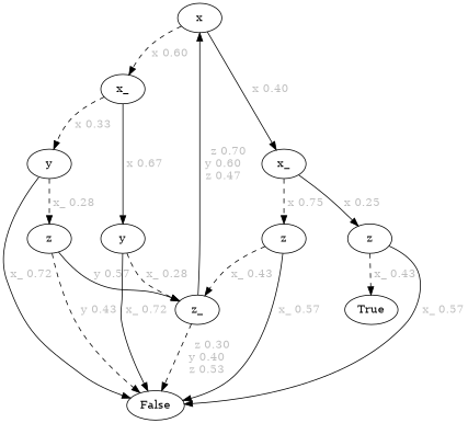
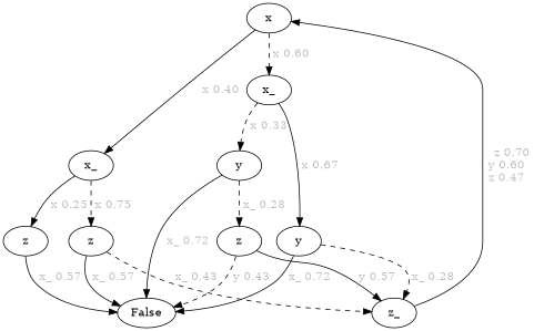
  digraph {
    edge [fontcolor=gray]
    n1 [label=x]
    n2 [label=x_]
    n3 [label=x_]
    n4 [label=y]
    n5 [label=y]
    n6 [label=z]
    n7 [label=z]
    n8 [label=z]
    n9 [label=False]
    n10 [label=z_]
-   n11 [label=True]
    n1 -> n2 [label=" x 0.60\n" style=dashed]
    n1 -> n3 [label=" x 0.40\n"]
    n2 -> n4 [label=" x 0.33\n" style=dashed]
    n2 -> n5 [label=" x 0.67\n"]
    n3 -> n6 [label=" x 0.75\n" style=dashed]
    n3 -> n7 [label=" x 0.25\n"]
    n4 -> n8 [label=" x_ 0.28\n" style=dashed]
    n4 -> n9 [label=" x_ 0.72\n"]
    n5 -> n9 [label=" x_ 0.72\n"]
    n5 -> n10 [label=" x_ 0.28\n" style=dashed]
    n6 -> n9 [label=" x_ 0.57\n"]
    n6 -> n10 [label=" x_ 0.43\n" style=dashed]
    n7 -> n9 [label=" x_ 0.57\n"]
-   n7 -> n11 [label=" x_ 0.43\n" style=dashed]
    n8 -> n9 [label=" y 0.43\n" style=dashed]
    n8 -> n10 [label=" y 0.57\n"]
    n10 -> n1 [label="   z 0.70\ny 0.60\nz 0.47\n"]
-   n10 -> n9 [label="   z 0.30\ny 0.40\nz 0.53\n" style=dashed]
  }
